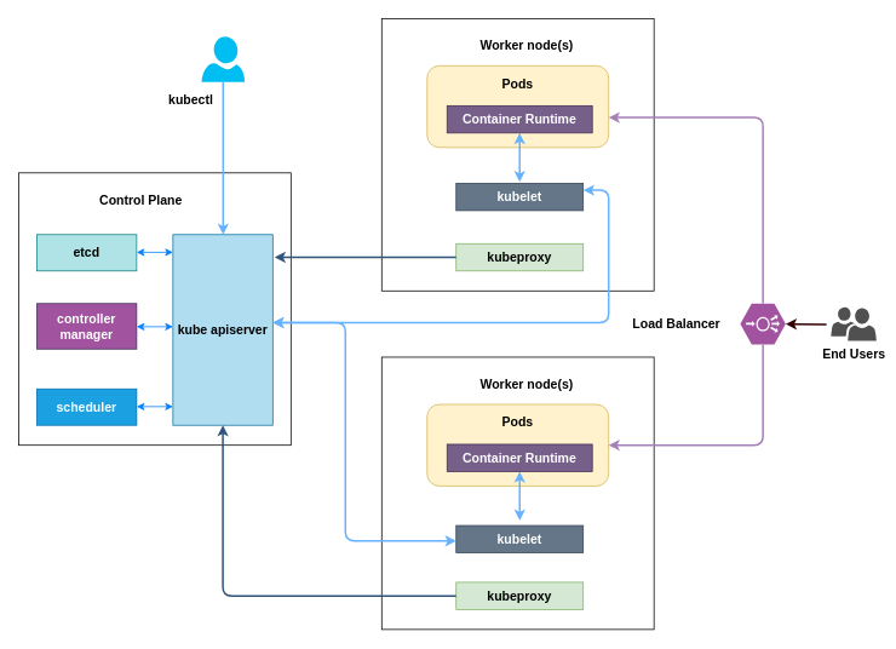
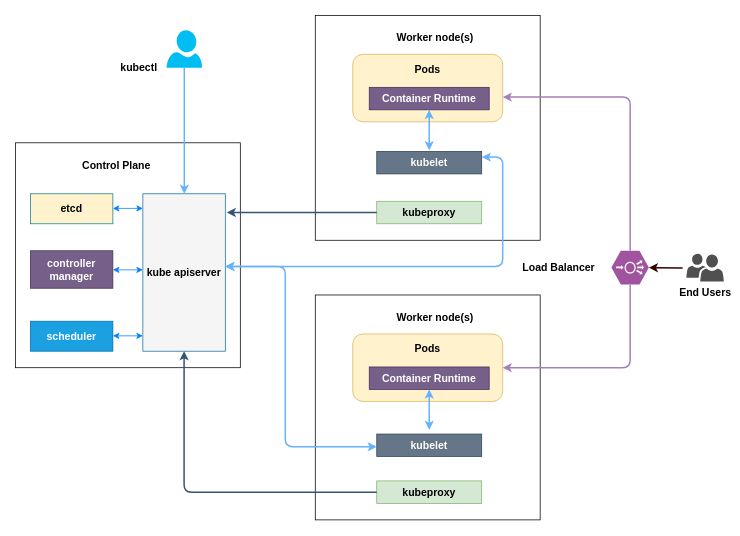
  <mxCell id="0" />
  <mxCell id="1" parent="0" />
  <mxCell id="2" value="" style="whiteSpace=wrap;html=1;aspect=fixed;fontSize=14;" vertex="1" parent="1"><mxGeometry y="190" width="300" height="300" as="geometry" x="20" /></mxCell>
- <mxCell id="3" value="etcd" style="rounded=0;whiteSpace=wrap;html=1;fontStyle=1;fontSize=14;fillColor=#b0e3e6;strokeColor=#0e8088;" vertex="1" parent="1"><mxGeometry x="40" y="258" width="110" height="40" as="geometry" /></mxCell>
- <mxCell id="4" value="controller manager" style="rounded=0;whiteSpace=wrap;html=1;fontStyle=1;fontSize=14;verticalAlign=middle;fillColor=#a153a0;strokeColor=#432D57;fontColor=#ffffff;" vertex="1" parent="1"><mxGeometry x="40" y="334" width="110" height="50" as="geometry" /></mxCell>
+ <mxCell id="3" value="etcd" style="rounded=0;whiteSpace=wrap;html=1;fontStyle=1;fontSize=14;fillColor=#fff2cc;strokeColor=#0e8088;" vertex="1" parent="1"><mxGeometry x="40" y="258" width="110" height="40" as="geometry" /></mxCell>
+ <mxCell id="4" value="controller manager" style="rounded=0;whiteSpace=wrap;html=1;fontStyle=1;fontSize=14;verticalAlign=middle;fillColor=#76608a;strokeColor=#432D57;fontColor=#ffffff;" vertex="1" parent="1"><mxGeometry x="40" y="334" width="110" height="50" as="geometry" /></mxCell>
  <mxCell id="5" value="scheduler" style="rounded=0;whiteSpace=wrap;html=1;fontStyle=1;fontSize=14;fillColor=#1ba1e2;strokeColor=#006EAF;fontColor=#ffffff;" vertex="1" parent="1"><mxGeometry x="40" y="428" width="110" height="40" as="geometry" /></mxCell>
- <mxCell id="6" value="kube apiserver" style="rounded=0;whiteSpace=wrap;html=1;fontSize=14;fontStyle=1;fillColor=#b1ddf0;strokeColor=#10739e;" vertex="1" parent="1"><mxGeometry x="190" y="258" width="110" height="210" as="geometry" /></mxCell>
+ <mxCell id="6" value="kube apiserver" style="rounded=0;whiteSpace=wrap;html=1;fontSize=14;fontStyle=1;fillColor=#f5f5f5;strokeColor=#10739e;" vertex="1" parent="1"><mxGeometry x="190" y="258" width="110" height="210" as="geometry" /></mxCell>
  <mxCell id="7" value="Control Plane" style="text;html=1;strokeColor=none;fillColor=none;align=center;verticalAlign=middle;whiteSpace=wrap;rounded=0;fontSize=14;fontStyle=1" vertex="1" parent="1"><mxGeometry x="40" y="210" width="230" height="20" as="geometry" /></mxCell>
  <mxCell id="8" value="" style="whiteSpace=wrap;html=1;aspect=fixed;fontSize=14;" vertex="1" parent="1"><mxGeometry x="420" y="20" width="300" height="300" as="geometry" /></mxCell>
  <mxCell id="9" value="&lt;div&gt;&lt;b&gt;&lt;br&gt;&lt;/b&gt;&lt;/div&gt;&lt;div&gt;&lt;b&gt;Pods&lt;/b&gt;&lt;/div&gt;&lt;div&gt;&lt;b&gt;&lt;br&gt;&lt;/b&gt;&lt;/div&gt;&lt;div&gt;&lt;b&gt;&lt;br&gt;&lt;/b&gt;&lt;/div&gt;&lt;div&gt;&lt;b&gt;&lt;br&gt;&lt;/b&gt;&lt;/div&gt;&lt;div&gt;&lt;b&gt;&lt;br&gt;&lt;/b&gt;&lt;/div&gt;" style="rounded=1;whiteSpace=wrap;html=1;fontSize=14;fillColor=#fff2cc;strokeColor=#d6b656;" vertex="1" parent="1"><mxGeometry x="470" y="72" width="200" height="90" as="geometry" /></mxCell>
  <mxCell id="10" value="Worker node(s)" style="text;html=1;strokeColor=none;fillColor=none;align=center;verticalAlign=middle;whiteSpace=wrap;rounded=0;fontSize=14;fontStyle=1" vertex="1" parent="1"><mxGeometry x="465" y="40" width="230" height="20" as="geometry" /></mxCell>
  <mxCell id="11" value="kubeproxy" style="rounded=0;whiteSpace=wrap;html=1;fontSize=14;fillColor=#d5e8d4;strokeColor=#82b366;fontStyle=1" vertex="1" parent="1"><mxGeometry x="502" y="268" width="140" height="30" as="geometry" /></mxCell>
  <mxCell id="12" value="" style="edgeStyle=orthogonalEdgeStyle;rounded=0;orthogonalLoop=1;jettySize=auto;html=1;startArrow=classic;startFill=1;endArrow=classic;endFill=1;strokeColor=#66B2FF;strokeWidth=2;fontSize=14;" edge="1" parent="1" source="13"><mxGeometry relative="1" as="geometry"><mxPoint x="572" y="200" as="targetPoint" /></mxGeometry></mxCell>
  <mxCell id="13" value="Container Runtime" style="rounded=0;whiteSpace=wrap;html=1;fontSize=14;fontStyle=1;fillColor=#76608a;strokeColor=#432D57;fontColor=#ffffff;" vertex="1" parent="1"><mxGeometry x="492" y="116" width="160" height="30" as="geometry" /></mxCell>
  <mxCell id="14" value="" style="edgeStyle=orthogonalEdgeStyle;rounded=0;orthogonalLoop=1;jettySize=auto;html=1;fontSize=14;strokeWidth=2;strokeColor=#66B2FF;" edge="1" parent="1" source="15" target="6"><mxGeometry relative="1" as="geometry"><mxPoint x="270.25" y="170" as="targetPoint" /><Array as="points"><mxPoint x="245" y="130" /><mxPoint x="245" y="130" /></Array></mxGeometry></mxCell>
  <mxCell id="15" value="" style="verticalLabelPosition=bottom;html=1;verticalAlign=top;align=center;strokeColor=none;fillColor=#00BEF2;shape=mxgraph.azure.user;fontSize=14;fontStyle=1" vertex="1" parent="1"><mxGeometry x="221.5" y="40" width="47.5" height="50" as="geometry" /></mxCell>
- <mxCell id="16" value="kubectl" style="text;html=1;strokeColor=none;fillColor=none;align=center;verticalAlign=middle;whiteSpace=wrap;rounded=0;fontSize=14;fontStyle=1" vertex="1" parent="1"><mxGeometry x="190" y="100" width="40" height="20" as="geometry" /></mxCell>
+ <mxCell id="16" value="kubectl" style="text;html=1;strokeColor=none;fillColor=none;align=center;verticalAlign=middle;whiteSpace=wrap;rounded=0;fontSize=14;fontStyle=1" vertex="1" parent="1"><mxGeometry x="165" y="80" width="40" height="20" as="geometry" /></mxCell>
  <mxCell id="17" value="" style="endArrow=classic;startArrow=classic;html=1;fontSize=14;fontStyle=1;labelBorderColor=#000000;strokeWidth=1;strokeColor=#007FFF;" edge="1" parent="1"><mxGeometry width="50" height="50" relative="1" as="geometry"><mxPoint x="150" y="277.5" as="sourcePoint" /><mxPoint x="190" y="277.5" as="targetPoint" /></mxGeometry></mxCell>
  <mxCell id="18" value="" style="endArrow=classic;startArrow=classic;html=1;fontSize=14;fontStyle=1;labelBorderColor=#000000;strokeWidth=1;strokeColor=#007FFF;" edge="1" parent="1"><mxGeometry width="50" height="50" relative="1" as="geometry"><mxPoint x="150" y="359.5" as="sourcePoint" /><mxPoint x="190" y="359.5" as="targetPoint" /></mxGeometry></mxCell>
  <mxCell id="19" value="" style="endArrow=classic;startArrow=classic;html=1;fontSize=14;fontStyle=1;labelBorderColor=#000000;strokeWidth=1;strokeColor=#007FFF;" edge="1" parent="1"><mxGeometry width="50" height="50" relative="1" as="geometry"><mxPoint x="150" y="447.5" as="sourcePoint" /><mxPoint x="190" y="447.5" as="targetPoint" /></mxGeometry></mxCell>
  <mxCell id="20" value="kubelet" style="rounded=0;whiteSpace=wrap;html=1;fontSize=14;fillColor=#647687;strokeColor=#314354;fontColor=#ffffff;fontStyle=1" vertex="1" parent="1"><mxGeometry x="502" y="201.5" width="140" height="30" as="geometry" /></mxCell>
  <mxCell id="21" value="" style="whiteSpace=wrap;html=1;aspect=fixed;fontSize=14;" vertex="1" parent="1"><mxGeometry x="420" y="393" width="300" height="300" as="geometry" /></mxCell>
  <mxCell id="22" value="&lt;div&gt;&lt;b&gt;&lt;br&gt;&lt;/b&gt;&lt;/div&gt;&lt;div&gt;&lt;b&gt;Pods&lt;/b&gt;&lt;/div&gt;&lt;div&gt;&lt;b&gt;&lt;br&gt;&lt;/b&gt;&lt;/div&gt;&lt;div&gt;&lt;b&gt;&lt;br&gt;&lt;/b&gt;&lt;/div&gt;&lt;div&gt;&lt;b&gt;&lt;br&gt;&lt;/b&gt;&lt;/div&gt;&lt;div&gt;&lt;b&gt;&lt;br&gt;&lt;/b&gt;&lt;/div&gt;" style="rounded=1;whiteSpace=wrap;html=1;fontSize=14;fillColor=#fff2cc;strokeColor=#d6b656;" vertex="1" parent="1"><mxGeometry x="470" y="445" width="200" height="90" as="geometry" /></mxCell>
  <mxCell id="23" value="Worker node(s)" style="text;html=1;strokeColor=none;fillColor=none;align=center;verticalAlign=middle;whiteSpace=wrap;rounded=0;fontSize=14;fontStyle=1" vertex="1" parent="1"><mxGeometry x="465" y="413" width="230" height="20" as="geometry" /></mxCell>
  <mxCell id="24" value="kubeproxy" style="rounded=0;whiteSpace=wrap;html=1;fontSize=14;fillColor=#d5e8d4;strokeColor=#82b366;fontStyle=1" vertex="1" parent="1"><mxGeometry x="502" y="641" width="140" height="30" as="geometry" /></mxCell>
  <mxCell id="25" value="" style="edgeStyle=orthogonalEdgeStyle;rounded=0;orthogonalLoop=1;jettySize=auto;html=1;startArrow=classic;startFill=1;endArrow=classic;endFill=1;strokeColor=#66B2FF;strokeWidth=2;fontSize=14;" edge="1" parent="1" source="26"><mxGeometry relative="1" as="geometry"><mxPoint x="572" y="573" as="targetPoint" /></mxGeometry></mxCell>
  <mxCell id="26" value="Container Runtime" style="rounded=0;whiteSpace=wrap;html=1;fontSize=14;fontStyle=1;fillColor=#76608a;strokeColor=#432D57;fontColor=#ffffff;" vertex="1" parent="1"><mxGeometry x="492" y="489" width="160" height="30" as="geometry" /></mxCell>
  <mxCell id="27" value="kubelet" style="rounded=0;whiteSpace=wrap;html=1;fontSize=14;fillColor=#647687;strokeColor=#314354;fontColor=#ffffff;fontStyle=1" vertex="1" parent="1"><mxGeometry x="502" y="578.5" width="140" height="30" as="geometry" /></mxCell>
  <mxCell id="28" value="" style="endArrow=classic;startArrow=classic;html=1;strokeColor=#66B2FF;strokeWidth=2;fontSize=14;entryX=1;entryY=0.5;entryDx=0;entryDy=0;exitX=1;exitY=0.5;exitDx=0;exitDy=0;edgeStyle=orthogonalEdgeStyle;" edge="1" parent="1"><mxGeometry width="50" height="50" relative="1" as="geometry"><mxPoint x="300" y="355" as="sourcePoint" /><mxPoint x="642" y="209" as="targetPoint" /><Array as="points"><mxPoint x="670" y="355" /><mxPoint x="670" y="209" /></Array></mxGeometry></mxCell>
  <mxCell id="29" value="" style="endArrow=classic;html=1;strokeColor=#31557A;strokeWidth=2;fontSize=14;exitX=0;exitY=0.5;exitDx=0;exitDy=0;entryX=1.018;entryY=0.119;entryDx=0;entryDy=0;entryPerimeter=0;" edge="1" parent="1" source="11" target="6"><mxGeometry width="50" height="50" relative="1" as="geometry"><mxPoint x="50" y="763" as="sourcePoint" /><mxPoint x="100" y="713" as="targetPoint" /></mxGeometry></mxCell>
  <mxCell id="30" value="" style="endArrow=classic;html=1;strokeColor=#31557A;strokeWidth=2;fontSize=14;exitX=0;exitY=0.5;exitDx=0;exitDy=0;edgeStyle=orthogonalEdgeStyle;" edge="1" parent="1" source="24" target="6"><mxGeometry width="50" height="50" relative="1" as="geometry"><mxPoint x="512" y="300.5" as="sourcePoint" /><mxPoint x="340" y="353.5" as="targetPoint" /></mxGeometry></mxCell>
  <mxCell id="31" value="" style="endArrow=classic;startArrow=classic;html=1;strokeColor=#66B2FF;strokeWidth=2;fontSize=14;entryX=0;entryY=0.75;entryDx=0;entryDy=0;edgeStyle=orthogonalEdgeStyle;" edge="1" parent="1"><mxGeometry width="50" height="50" relative="1" as="geometry"><mxPoint x="300" y="355" as="sourcePoint" /><mxPoint x="502" y="595.5" as="targetPoint" /><Array as="points"><mxPoint x="380" y="355" /><mxPoint x="380" y="596" /></Array></mxGeometry></mxCell>
  <mxCell id="32" value="" style="verticalLabelPosition=bottom;html=1;fillColor=#A153A0;verticalAlign=top;pointerEvents=1;align=center;points=[[0.25,0,0],[0.5,0,0],[0.75,0,0],[1,0.5,0],[0.75,1,0],[0.5,1,0],[0.25,1,0],[0,0.5,0],[0.125,0.25,0],[0.125,0.75,0],[0.875,0.25,0],[0.875,0.75,0]];shape=mxgraph.cisco_safe.design.load_balancer;dashed=1;fontSize=14;rotation=0;" vertex="1" parent="1"><mxGeometry x="815" y="334" width="50" height="45" as="geometry" /></mxCell>
  <mxCell id="33" value="" style="endArrow=classic;html=1;strokeColor=#A680B8;strokeWidth=2;fontSize=14;exitX=0.5;exitY=0;exitDx=0;exitDy=0;exitPerimeter=0;entryX=1;entryY=0.633;entryDx=0;entryDy=0;entryPerimeter=0;edgeStyle=orthogonalEdgeStyle;" edge="1" parent="1" source="32" target="9"><mxGeometry width="50" height="50" relative="1" as="geometry"><mxPoint x="830" y="293" as="sourcePoint" /><mxPoint x="740" y="73" as="targetPoint" /></mxGeometry></mxCell>
  <mxCell id="34" value="" style="endArrow=classic;html=1;strokeColor=#A680B8;strokeWidth=2;fontSize=14;exitX=0.5;exitY=1;exitDx=0;exitDy=0;exitPerimeter=0;entryX=1;entryY=0.5;entryDx=0;entryDy=0;edgeStyle=orthogonalEdgeStyle;" edge="1" parent="1" source="32" target="22"><mxGeometry width="50" height="50" relative="1" as="geometry"><mxPoint x="30" y="763" as="sourcePoint" /><mxPoint x="80" y="713" as="targetPoint" /></mxGeometry></mxCell>
  <mxCell id="35" value="&lt;b&gt;&lt;span style=&quot;background-color: rgb(255 , 255 , 255)&quot;&gt;Load Balancer&lt;br&gt;&lt;/span&gt;&lt;/b&gt;" style="text;html=1;strokeColor=none;fillColor=none;align=center;verticalAlign=middle;whiteSpace=wrap;rounded=0;dashed=1;fontSize=14;" vertex="1" parent="1"><mxGeometry x="690" y="346.5" width="110" height="20" as="geometry" /></mxCell>
  <mxCell id="36" value="&lt;b&gt;End Users&lt;br&gt;&lt;/b&gt;" style="pointerEvents=1;shadow=0;dashed=0;html=1;strokeColor=none;labelPosition=center;verticalLabelPosition=bottom;verticalAlign=top;align=center;shape=mxgraph.mscae.intune.user_group;fillColor=#505050;fontSize=14;" vertex="1" parent="1"><mxGeometry x="915" y="338" width="50" height="37" as="geometry" /></mxCell>
  <mxCell id="37" value="" style="endArrow=classic;html=1;strokeColor=#330000;strokeWidth=2;fontSize=14;entryX=1;entryY=0.5;entryDx=0;entryDy=0;entryPerimeter=0;" edge="1" parent="1" target="32"><mxGeometry width="50" height="50" relative="1" as="geometry"><mxPoint x="910" y="357" as="sourcePoint" /><mxPoint x="80" y="713" as="targetPoint" /></mxGeometry></mxCell>
